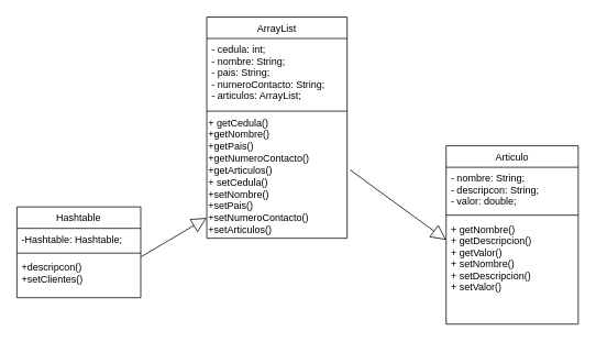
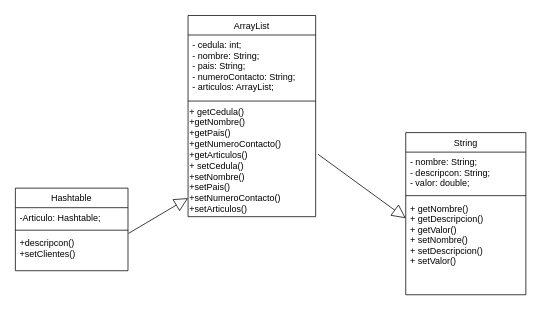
  <mxCell id="0" />
  <mxCell id="1" parent="0" />
  <mxCell id="2" value="ArrayList" style="swimlane;fontStyle=0;align=center;verticalAlign=top;childLayout=stackLayout;horizontal=1;startSize=26;horizontalStack=0;resizeParent=1;resizeLast=0;collapsible=1;marginBottom=0;rounded=0;shadow=0;strokeWidth=1;" parent="1" vertex="1"><mxGeometry x="250" y="20" width="170" height="268" as="geometry"><mxRectangle x="130" y="380" width="160" height="26" as="alternateBounds" /></mxGeometry></mxCell>
  <mxCell id="3" value="- cedula: int;&#10;- nombre: String;&#10;- pais: String;&#10;- numeroContacto: String;&#10;- articulos: ArrayList;" style="text;align=left;verticalAlign=top;spacingLeft=4;spacingRight=4;overflow=hidden;rotatable=0;points=[[0,0.5],[1,0.5]];portConstraint=eastwest;" parent="2" vertex="1"><mxGeometry y="26" width="170" height="84" as="geometry" /></mxCell>
  <mxCell id="4" value="" style="line;html=1;strokeWidth=1;align=left;verticalAlign=middle;spacingTop=-1;spacingLeft=3;spacingRight=3;rotatable=0;labelPosition=right;points=[];portConstraint=eastwest;" parent="2" vertex="1"><mxGeometry y="110" width="170" height="8" as="geometry" /></mxCell>
  <mxCell id="5" value="+ getCedula()&lt;br&gt;+getNombre()&lt;br&gt;+getPais()&lt;br&gt;+getNumeroContacto()&lt;br&gt;+getArticulos()&lt;br&gt;+ setCedula()&lt;br&gt;+setNombre()&lt;br&gt;+setPais()&lt;br&gt;+setNumeroContacto()&lt;br&gt;+setArticulos()" style="text;html=1;align=left;verticalAlign=middle;resizable=0;points=[];autosize=1;strokeColor=none;fillColor=none;" vertex="1" parent="2"><mxGeometry y="118" width="170" height="150" as="geometry" /></mxCell>
- <mxCell id="6" value="Articulo" style="swimlane;fontStyle=0;align=center;verticalAlign=top;childLayout=stackLayout;horizontal=1;startSize=26;horizontalStack=0;resizeParent=1;resizeLast=0;collapsible=1;marginBottom=0;rounded=0;shadow=0;strokeWidth=1;" parent="1" vertex="1"><mxGeometry x="540" y="176" width="160" height="216" as="geometry"><mxRectangle x="550" y="140" width="160" height="26" as="alternateBounds" /></mxGeometry></mxCell>
+ <mxCell id="6" value="String" style="swimlane;fontStyle=0;align=center;verticalAlign=top;childLayout=stackLayout;horizontal=1;startSize=26;horizontalStack=0;resizeParent=1;resizeLast=0;collapsible=1;marginBottom=0;rounded=0;shadow=0;strokeWidth=1;" parent="1" vertex="1"><mxGeometry x="540" y="176" width="160" height="216" as="geometry"><mxRectangle x="550" y="140" width="160" height="26" as="alternateBounds" /></mxGeometry></mxCell>
  <mxCell id="7" value="- nombre: String;&#10;- descripcon: String;&#10;- valor: double;" style="text;align=left;verticalAlign=top;spacingLeft=4;spacingRight=4;overflow=hidden;rotatable=0;points=[[0,0.5],[1,0.5]];portConstraint=eastwest;" parent="6" vertex="1"><mxGeometry y="26" width="160" height="54" as="geometry" /></mxCell>
  <mxCell id="8" value="" style="line;html=1;strokeWidth=1;align=left;verticalAlign=middle;spacingTop=-1;spacingLeft=3;spacingRight=3;rotatable=0;labelPosition=right;points=[];portConstraint=eastwest;" parent="6" vertex="1"><mxGeometry y="80" width="160" height="8" as="geometry" /></mxCell>
  <mxCell id="9" value="+ getNombre()&#10;+ getDescripcion()&#10;+ getValor()&#10;+ setNombre()&#10;+ setDescripcion()&#10;+ setValor()" style="text;align=left;verticalAlign=top;spacingLeft=4;spacingRight=4;overflow=hidden;rotatable=0;points=[[0,0.5],[1,0.5]];portConstraint=eastwest;" parent="6" vertex="1"><mxGeometry y="88" width="160" height="102" as="geometry" /></mxCell>
  <mxCell id="10" value="Hashtable" style="swimlane;fontStyle=0;align=center;verticalAlign=top;childLayout=stackLayout;horizontal=1;startSize=26;horizontalStack=0;resizeParent=1;resizeLast=0;collapsible=1;marginBottom=0;rounded=0;shadow=0;strokeWidth=1;" vertex="1" parent="1"><mxGeometry x="20" y="250" width="150" height="110" as="geometry"><mxRectangle x="550" y="140" width="160" height="26" as="alternateBounds" /></mxGeometry></mxCell>
- <mxCell id="11" value="-Hashtable: Hashtable;" style="text;align=left;verticalAlign=top;spacingLeft=4;spacingRight=4;overflow=hidden;rotatable=0;points=[[0,0.5],[1,0.5]];portConstraint=eastwest;" vertex="1" parent="10"><mxGeometry y="26" width="150" height="26" as="geometry" /></mxCell>
+ <mxCell id="11" value="-Articulo: Hashtable;" style="text;align=left;verticalAlign=top;spacingLeft=4;spacingRight=4;overflow=hidden;rotatable=0;points=[[0,0.5],[1,0.5]];portConstraint=eastwest;" vertex="1" parent="10"><mxGeometry y="26" width="150" height="26" as="geometry" /></mxCell>
  <mxCell id="12" value="" style="line;html=1;strokeWidth=1;align=left;verticalAlign=middle;spacingTop=-1;spacingLeft=3;spacingRight=3;rotatable=0;labelPosition=right;points=[];portConstraint=eastwest;" vertex="1" parent="10"><mxGeometry y="52" width="150" height="8" as="geometry" /></mxCell>
  <mxCell id="13" value="+descripcon()&#10;+setClientes()" style="text;align=left;verticalAlign=top;spacingLeft=4;spacingRight=4;overflow=hidden;rotatable=0;points=[[0,0.5],[1,0.5]];portConstraint=eastwest;" vertex="1" parent="10"><mxGeometry y="60" width="150" height="50" as="geometry" /></mxCell>
  <mxCell id="14" value="" style="endArrow=block;endSize=16;endFill=0;html=1;rounded=0;exitX=1.004;exitY=0.007;exitDx=0;exitDy=0;exitPerimeter=0;" edge="1" parent="1" source="13" target="5"><mxGeometry x="0.192" y="-89" width="160" relative="1" as="geometry"><mxPoint x="180" y="300" as="sourcePoint" /><mxPoint x="350" y="250" as="targetPoint" /><mxPoint as="offset" /></mxGeometry></mxCell>
  <mxCell id="15" value="" style="endArrow=block;endSize=16;endFill=0;html=1;rounded=0;exitX=1.02;exitY=0.447;exitDx=0;exitDy=0;exitPerimeter=0;" edge="1" parent="1" source="5"><mxGeometry x="-0.282" y="101" width="160" relative="1" as="geometry"><mxPoint x="280" y="370" as="sourcePoint" /><mxPoint x="540" y="290" as="targetPoint" /><mxPoint as="offset" /></mxGeometry></mxCell>
